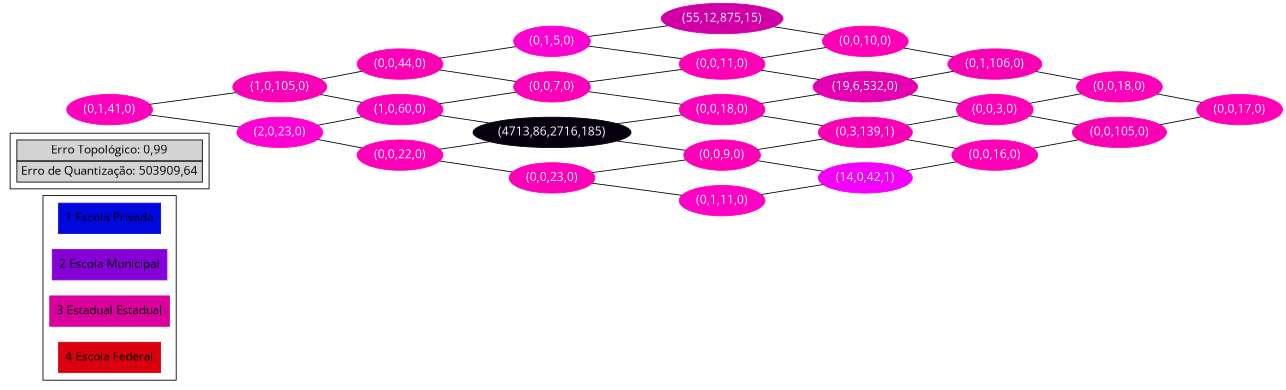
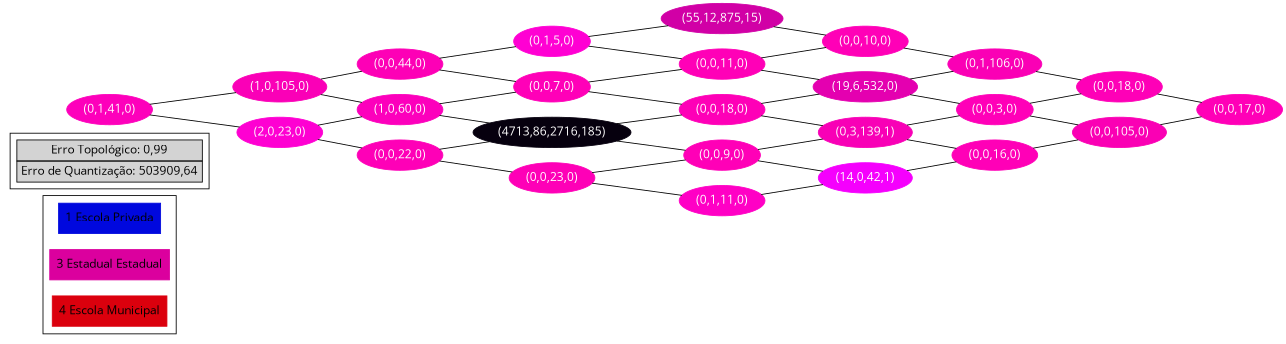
  graph {
    fontname="Open Sans"
    rankdir=LR
    node [color="0.88 1 0.996 " fontcolor=white fontname="Open Sans" style=filled]
    edge [fontname="Open Sans"]
    n1 [color="0.66 1 0.871 " fontcolor=black label="1 Escola Privada" shape=record]
-   n2 [color="0.77 1 0.846 " fontcolor=black label="2 Escola Municipal" shape=record]
    n3 [color="0.88 1 0.859 " fontcolor=black label="3 Estadual Estadual" shape=record]
-   n4 [color="0.99 1 0.859 " fontcolor=black label="4 Escola Federal" shape=record]
+   n4 [color="0.99 1 0.859 " fontcolor=black label="4 Escola Municipal" shape=record]
    n5 [fontcolor=black label=< <TABLE ALIGN="LEFT" BORDER="0" CELLBORDER="1" CELLSPACING="0" CELLPADDING="4"> <TR> <TD>Erro Topológico: 0,99</TD> </TR> <TR> <TD>Erro de Quantização: 503909,64</TD> </TR> </TABLE> > margin=0 shape=none color=""]
    n6 [color="0.877 1 0.992 " label="(0,1,41,0)"]
    n7 [color="0.878 1 0.979 " label="(1,0,105,0)"]
    n8 [color="0.862 1 0.995 " label="(2,0,23,0)"]
    n9 [color="0.88 1 0.991 " label="(0,0,44,0)"]
    n10 [color="0.876 1 0.988 " label="(1,0,60,0)"]
    n11 [label="(0,0,22,0)"]
    n12 [color="0.862 1 0.999 " label="(0,1,5,0)"]
    n13 [color="0.88 1 0.999 " label="(0,0,7,0)"]
    n14 [color="0.747 1 0.056 " label="(4713,86,2716,185)"]
    n15 [color="0.868 1 0.819 " label="(55,12,875,15)"]
    n16 [color="0.88 1 0.998 " label="(0,0,11,0)"]
    n17 [label="(0,0,18,0)"]
    n18 [color="0.88 1 0.998 " label="(0,0,10,0)"]
    n19 [color="0.871 1 0.892 " label="(19,6,532,0)"]
    n20 [color="0.879 1 0.979 " label="(0,1,106,0)"]
    n21 [color="0.88 1 0.995 " label="(0,0,23,0)"]
    n22 [color="0.88 1 0.998 " label="(0,0,9,0)"]
    n23 [color="0.878 1 0.972 " label="(0,3,139,1)"]
    n24 [color="0.88 1 0.999 " label="(0,0,3,0)"]
    n25 [label="(0,0,18,0)"]
    n26 [color="0.871 1 0.998 " label="(0,1,11,0)"]
    n27 [color="0.828 1 0.989 " label="(14,0,42,1)"]
    n28 [color="0.88 1 0.997 " label="(0,0,16,0)"]
    n29 [color="0.88 1 0.979 " label="(0,0,105,0)"]
    n30 [color="0.88 1 0.997 " label="(0,0,17,0)"]
    subgraph cluster_1 {
      n1
-     n2
      n3
      n4
    }
    subgraph cluster_2 {
      rank=sink
      n5
    }
    n6 -- n7
    n6 -- n8
    n7 -- n9
    n7 -- n10
    n8 -- n10
    n8 -- n11
    n9 -- n12
    n9 -- n13
    n10 -- n13
    n10 -- n14
    n11 -- n14
    n11 -- n21
    n12 -- n15
    n12 -- n16
    n13 -- n16
    n13 -- n17
    n14 -- n17
    n14 -- n22
    n15 -- n18
    n16 -- n18
    n16 -- n19
    n17 -- n19
    n17 -- n23
    n18 -- n20
    n19 -- n20
    n19 -- n24
    n20 -- n25
    n21 -- n22
    n21 -- n26
    n22 -- n23
    n22 -- n27
    n23 -- n24
    n23 -- n28
    n24 -- n25
    n24 -- n29
    n25 -- n30
    n26 -- n27
    n27 -- n28
    n28 -- n29
    n29 -- n30
  }
